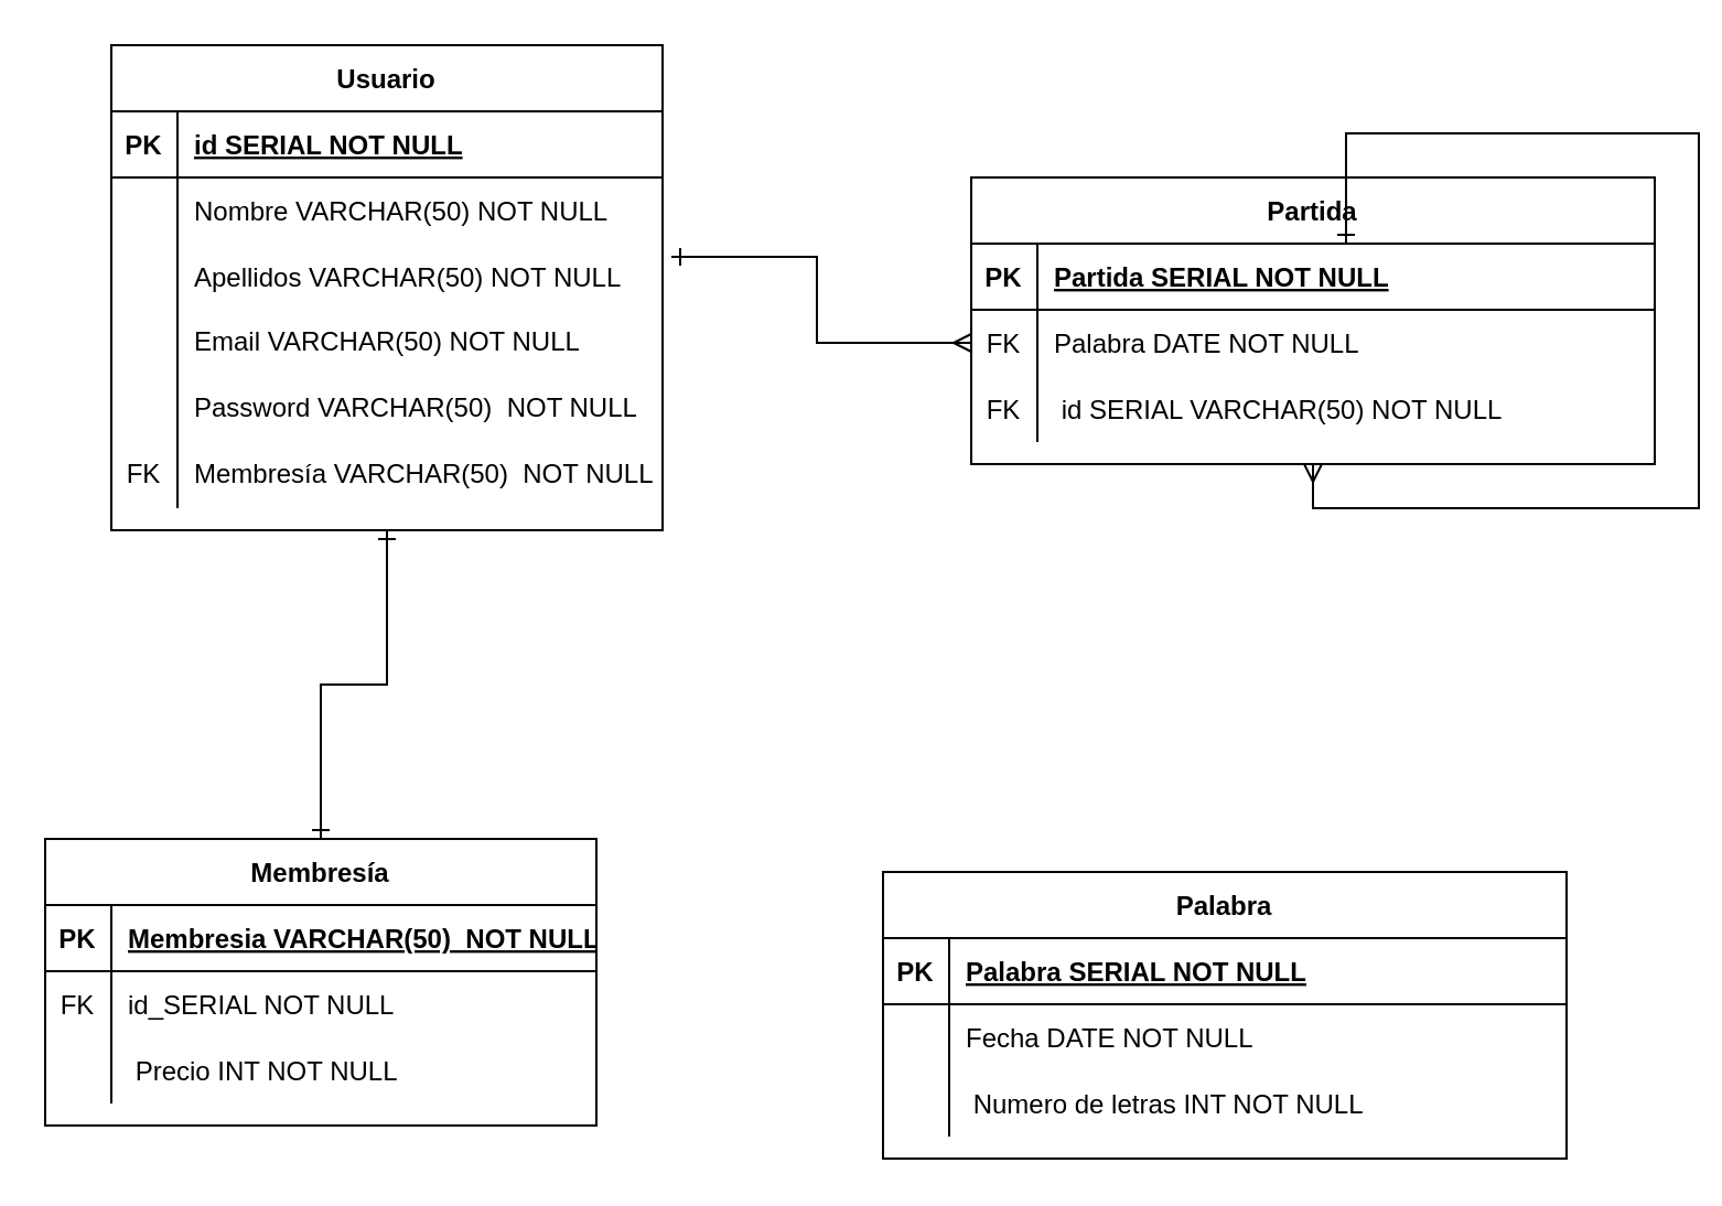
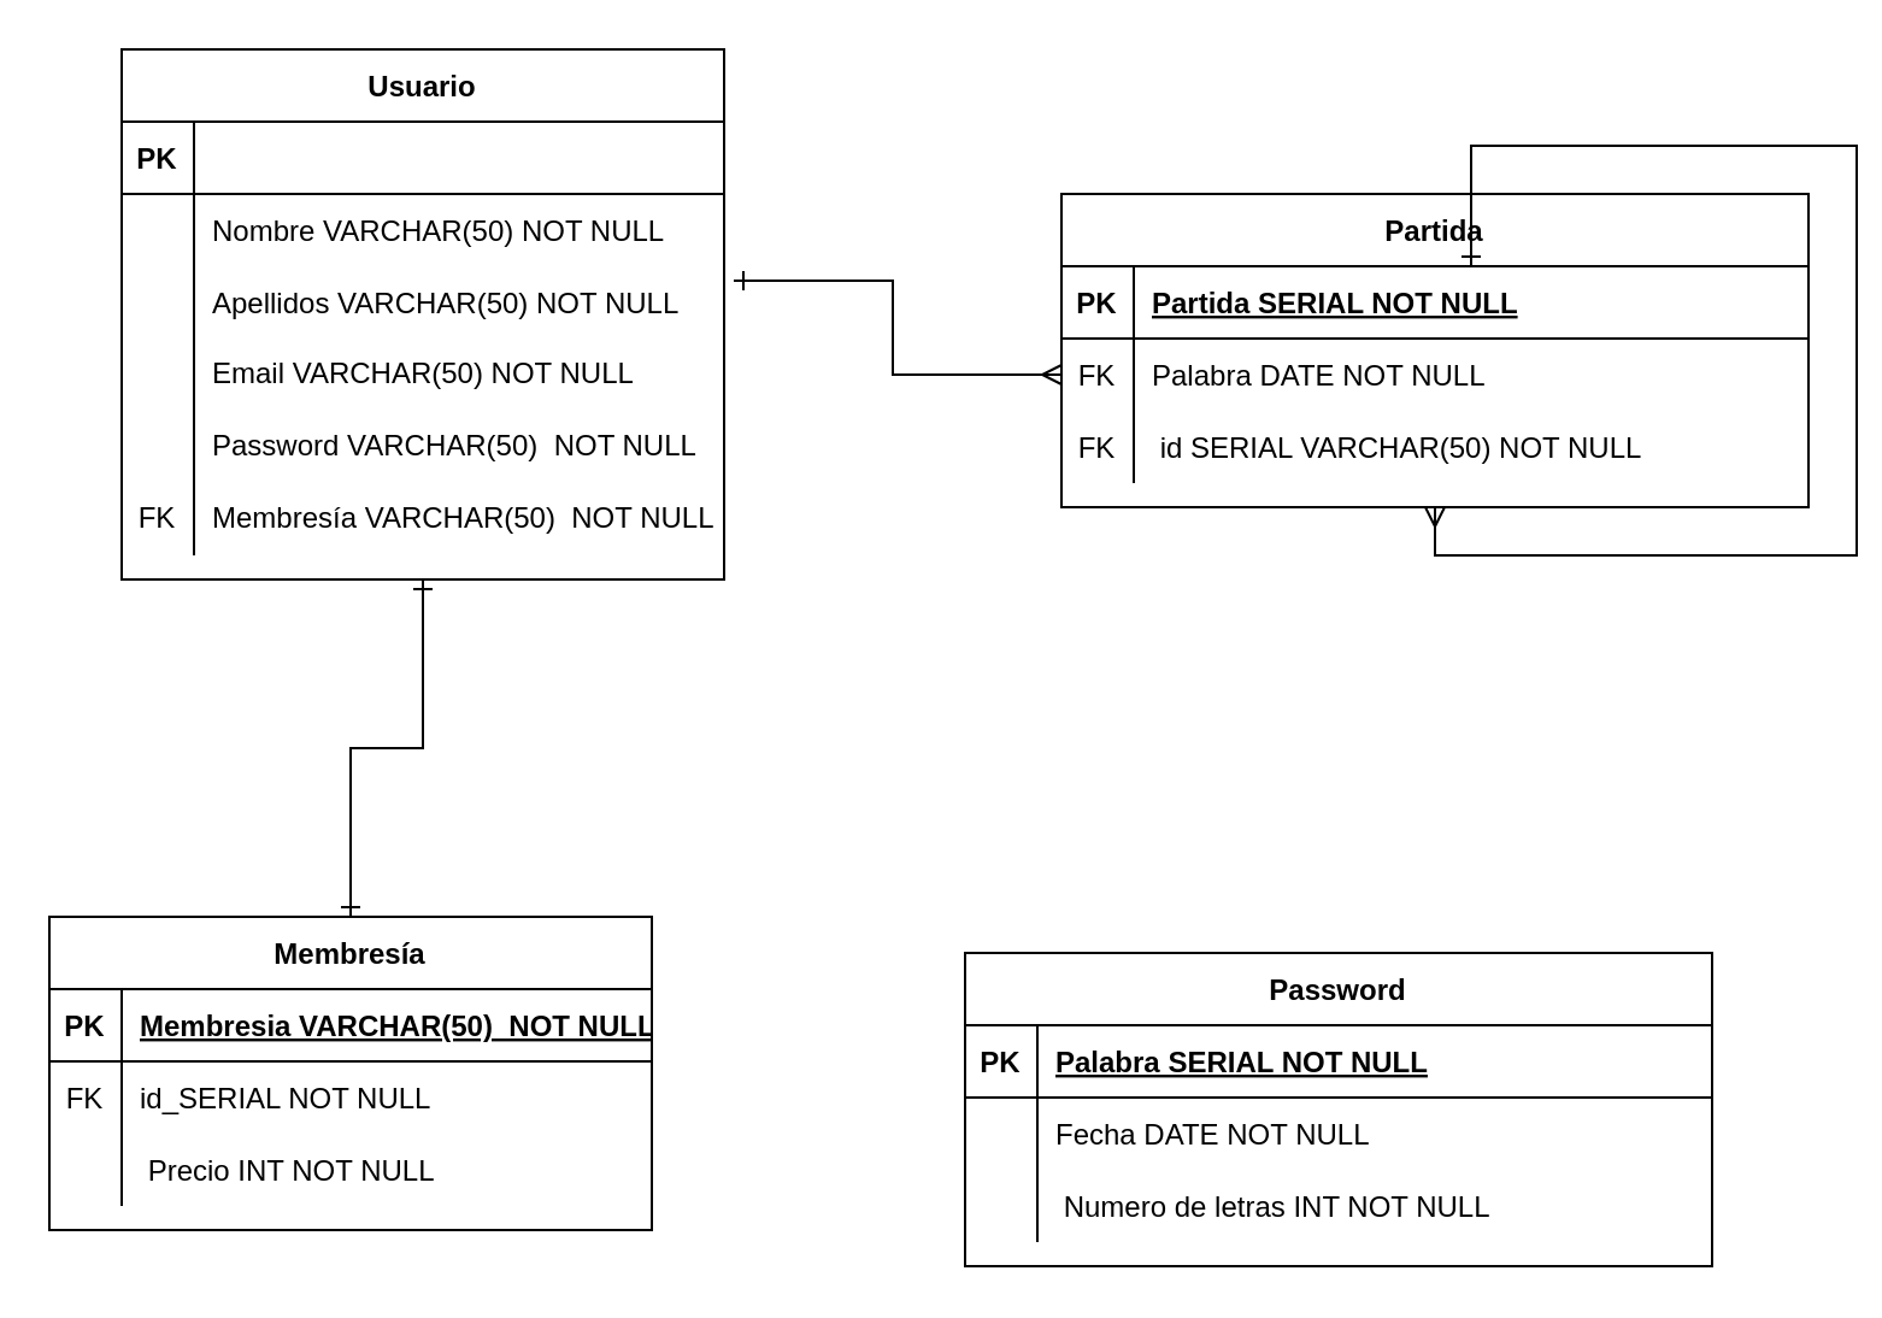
  <mxCell id="0" />
  <mxCell id="1" parent="0" />
  <mxCell id="2" style="edgeStyle=orthogonalEdgeStyle;rounded=0;orthogonalLoop=1;jettySize=auto;html=1;exitX=0.5;exitY=1;exitDx=0;exitDy=0;entryX=0.5;entryY=0;entryDx=0;entryDy=0;startArrow=ERone;startFill=0;endArrow=ERone;endFill=0;" edge="1" parent="1" source="3" target="44"><mxGeometry relative="1" as="geometry" /></mxCell>
  <mxCell id="3" value="Usuario" style="shape=table;startSize=30;container=1;collapsible=1;childLayout=tableLayout;fixedRows=1;rowLines=0;fontStyle=1;align=center;resizeLast=1;" parent="1" vertex="1"><mxGeometry x="50" y="20" width="250" height="220" as="geometry" /></mxCell>
  <mxCell id="4" value="" style="shape=partialRectangle;collapsible=0;dropTarget=0;pointerEvents=0;fillColor=none;points=[[0,0.5],[1,0.5]];portConstraint=eastwest;top=0;left=0;right=0;bottom=1;" parent="3" vertex="1"><mxGeometry y="30" width="250" height="30" as="geometry" /></mxCell>
  <mxCell id="5" value="PK" style="shape=partialRectangle;overflow=hidden;connectable=0;fillColor=none;top=0;left=0;bottom=0;right=0;fontStyle=1;" parent="4" vertex="1"><mxGeometry width="30" height="30" as="geometry"><mxRectangle width="30" height="30" as="alternateBounds" /></mxGeometry></mxCell>
- <mxCell id="6" value="id SERIAL NOT NULL " style="shape=partialRectangle;overflow=hidden;connectable=0;fillColor=none;top=0;left=0;bottom=0;right=0;align=left;spacingLeft=6;fontStyle=5;" parent="4" vertex="1"><mxGeometry x="30" width="220" height="30" as="geometry"><mxRectangle width="220" height="30" as="alternateBounds" /></mxGeometry></mxCell>
  <mxCell id="7" value="" style="shape=partialRectangle;collapsible=0;dropTarget=0;pointerEvents=0;fillColor=none;points=[[0,0.5],[1,0.5]];portConstraint=eastwest;top=0;left=0;right=0;bottom=0;" parent="3" vertex="1"><mxGeometry y="60" width="250" height="30" as="geometry" /></mxCell>
  <mxCell id="8" value="" style="shape=partialRectangle;overflow=hidden;connectable=0;fillColor=none;top=0;left=0;bottom=0;right=0;" parent="7" vertex="1"><mxGeometry width="30" height="30" as="geometry"><mxRectangle width="30" height="30" as="alternateBounds" /></mxGeometry></mxCell>
  <mxCell id="9" value="Nombre VARCHAR(50) NOT NULL" style="shape=partialRectangle;overflow=hidden;connectable=0;fillColor=none;top=0;left=0;bottom=0;right=0;align=left;spacingLeft=6;" parent="7" vertex="1"><mxGeometry x="30" width="220" height="30" as="geometry"><mxRectangle width="220" height="30" as="alternateBounds" /></mxGeometry></mxCell>
  <mxCell id="10" value="" style="shape=partialRectangle;collapsible=0;dropTarget=0;pointerEvents=0;fillColor=none;points=[[0,0.5],[1,0.5]];portConstraint=eastwest;top=0;left=0;right=0;bottom=0;" parent="3" vertex="1"><mxGeometry y="90" width="250" height="30" as="geometry" /></mxCell>
  <mxCell id="11" value="" style="shape=partialRectangle;overflow=hidden;connectable=0;fillColor=none;top=0;left=0;bottom=0;right=0;" parent="10" vertex="1"><mxGeometry width="30" height="30" as="geometry"><mxRectangle width="30" height="30" as="alternateBounds" /></mxGeometry></mxCell>
  <mxCell id="12" value="Apellidos VARCHAR(50) NOT NULL" style="shape=partialRectangle;overflow=hidden;connectable=0;fillColor=none;top=0;left=0;bottom=0;right=0;align=left;spacingLeft=6;" parent="10" vertex="1"><mxGeometry x="30" width="220" height="30" as="geometry"><mxRectangle width="220" height="30" as="alternateBounds" /></mxGeometry></mxCell>
  <mxCell id="13" value="" style="shape=tableRow;horizontal=0;startSize=0;swimlaneHead=0;swimlaneBody=0;fillColor=none;collapsible=0;dropTarget=0;points=[[0,0.5],[1,0.5]];portConstraint=eastwest;top=0;left=0;right=0;bottom=0;" parent="3" vertex="1"><mxGeometry y="120" width="250" height="30" as="geometry" /></mxCell>
  <mxCell id="14" value="" style="shape=partialRectangle;connectable=0;fillColor=none;top=0;left=0;bottom=0;right=0;editable=1;overflow=hidden;whiteSpace=wrap;html=1;" parent="13" vertex="1"><mxGeometry width="30" height="30" as="geometry"><mxRectangle width="30" height="30" as="alternateBounds" /></mxGeometry></mxCell>
  <mxCell id="15" value="Email VARCHAR(50) NOT NULL" style="shape=partialRectangle;connectable=0;fillColor=none;top=0;left=0;bottom=0;right=0;align=left;spacingLeft=6;overflow=hidden;whiteSpace=wrap;html=1;" parent="13" vertex="1"><mxGeometry x="30" width="220" height="30" as="geometry"><mxRectangle width="220" height="30" as="alternateBounds" /></mxGeometry></mxCell>
  <mxCell id="16" value="" style="shape=tableRow;horizontal=0;startSize=0;swimlaneHead=0;swimlaneBody=0;fillColor=none;collapsible=0;dropTarget=0;points=[[0,0.5],[1,0.5]];portConstraint=eastwest;top=0;left=0;right=0;bottom=0;" parent="3" vertex="1"><mxGeometry y="150" width="250" height="30" as="geometry" /></mxCell>
  <mxCell id="17" value="" style="shape=partialRectangle;connectable=0;fillColor=none;top=0;left=0;bottom=0;right=0;editable=1;overflow=hidden;whiteSpace=wrap;html=1;" parent="16" vertex="1"><mxGeometry width="30" height="30" as="geometry"><mxRectangle width="30" height="30" as="alternateBounds" /></mxGeometry></mxCell>
  <mxCell id="18" value="Password VARCHAR(50)&amp;nbsp; NOT NULL" style="shape=partialRectangle;connectable=0;fillColor=none;top=0;left=0;bottom=0;right=0;align=left;spacingLeft=6;overflow=hidden;whiteSpace=wrap;html=1;" parent="16" vertex="1"><mxGeometry x="30" width="220" height="30" as="geometry"><mxRectangle width="220" height="30" as="alternateBounds" /></mxGeometry></mxCell>
  <mxCell id="19" value="" style="shape=tableRow;horizontal=0;startSize=0;swimlaneHead=0;swimlaneBody=0;fillColor=none;collapsible=0;dropTarget=0;points=[[0,0.5],[1,0.5]];portConstraint=eastwest;top=0;left=0;right=0;bottom=0;" parent="3" vertex="1"><mxGeometry y="180" width="250" height="30" as="geometry" /></mxCell>
  <mxCell id="20" value="FK" style="shape=partialRectangle;connectable=0;fillColor=none;top=0;left=0;bottom=0;right=0;editable=1;overflow=hidden;whiteSpace=wrap;html=1;" parent="19" vertex="1"><mxGeometry width="30" height="30" as="geometry"><mxRectangle width="30" height="30" as="alternateBounds" /></mxGeometry></mxCell>
  <mxCell id="21" value="Membresía VARCHAR(50)&amp;nbsp; NOT NULL" style="shape=partialRectangle;connectable=0;fillColor=none;top=0;left=0;bottom=0;right=0;align=left;spacingLeft=6;overflow=hidden;whiteSpace=wrap;html=1;" parent="19" vertex="1"><mxGeometry x="30" width="220" height="30" as="geometry"><mxRectangle width="220" height="30" as="alternateBounds" /></mxGeometry></mxCell>
  <mxCell id="22" value="Partida" style="shape=table;startSize=30;container=1;collapsible=1;childLayout=tableLayout;fixedRows=1;rowLines=0;fontStyle=1;align=center;resizeLast=1;" parent="1" vertex="1"><mxGeometry x="440" y="80" width="310" height="130" as="geometry" /></mxCell>
  <mxCell id="23" value="" style="shape=partialRectangle;collapsible=0;dropTarget=0;pointerEvents=0;fillColor=none;points=[[0,0.5],[1,0.5]];portConstraint=eastwest;top=0;left=0;right=0;bottom=1;" parent="22" vertex="1"><mxGeometry y="30" width="310" height="30" as="geometry" /></mxCell>
  <mxCell id="24" value="PK" style="shape=partialRectangle;overflow=hidden;connectable=0;fillColor=none;top=0;left=0;bottom=0;right=0;fontStyle=1;" parent="23" vertex="1"><mxGeometry width="30" height="30" as="geometry"><mxRectangle width="30" height="30" as="alternateBounds" /></mxGeometry></mxCell>
  <mxCell id="25" value="Partida SERIAL NOT NULL " style="shape=partialRectangle;overflow=hidden;connectable=0;fillColor=none;top=0;left=0;bottom=0;right=0;align=left;spacingLeft=6;fontStyle=5;" parent="23" vertex="1"><mxGeometry x="30" width="280" height="30" as="geometry"><mxRectangle width="280" height="30" as="alternateBounds" /></mxGeometry></mxCell>
  <mxCell id="26" value="" style="shape=partialRectangle;collapsible=0;dropTarget=0;pointerEvents=0;fillColor=none;points=[[0,0.5],[1,0.5]];portConstraint=eastwest;top=0;left=0;right=0;bottom=0;" parent="22" vertex="1"><mxGeometry y="60" width="310" height="30" as="geometry" /></mxCell>
  <mxCell id="27" value="FK" style="shape=partialRectangle;overflow=hidden;connectable=0;fillColor=none;top=0;left=0;bottom=0;right=0;" parent="26" vertex="1"><mxGeometry width="30" height="30" as="geometry"><mxRectangle width="30" height="30" as="alternateBounds" /></mxGeometry></mxCell>
  <mxCell id="28" value="Palabra DATE NOT NULL" style="shape=partialRectangle;overflow=hidden;connectable=0;fillColor=none;top=0;left=0;bottom=0;right=0;align=left;spacingLeft=6;" parent="26" vertex="1"><mxGeometry x="30" width="280" height="30" as="geometry"><mxRectangle width="280" height="30" as="alternateBounds" /></mxGeometry></mxCell>
  <mxCell id="29" value="" style="shape=partialRectangle;collapsible=0;dropTarget=0;pointerEvents=0;fillColor=none;points=[[0,0.5],[1,0.5]];portConstraint=eastwest;top=0;left=0;right=0;bottom=0;" parent="22" vertex="1"><mxGeometry y="90" width="310" height="30" as="geometry" /></mxCell>
  <mxCell id="30" value="FK" style="shape=partialRectangle;overflow=hidden;connectable=0;fillColor=none;top=0;left=0;bottom=0;right=0;" parent="29" vertex="1"><mxGeometry width="30" height="30" as="geometry"><mxRectangle width="30" height="30" as="alternateBounds" /></mxGeometry></mxCell>
  <mxCell id="31" value=" id SERIAL VARCHAR(50) NOT NULL" style="shape=partialRectangle;overflow=hidden;connectable=0;fillColor=none;top=0;left=0;bottom=0;right=0;align=left;spacingLeft=6;" parent="29" vertex="1"><mxGeometry x="30" width="280" height="30" as="geometry"><mxRectangle width="280" height="30" as="alternateBounds" /></mxGeometry></mxCell>
- <mxCell id="32" value="Palabra" style="shape=table;startSize=30;container=1;collapsible=1;childLayout=tableLayout;fixedRows=1;rowLines=0;fontStyle=1;align=center;resizeLast=1;" parent="1" vertex="1"><mxGeometry x="400" y="395" width="310" height="130" as="geometry" /></mxCell>
+ <mxCell id="32" value="Password" style="shape=table;startSize=30;container=1;collapsible=1;childLayout=tableLayout;fixedRows=1;rowLines=0;fontStyle=1;align=center;resizeLast=1;" parent="1" vertex="1"><mxGeometry x="400" y="395" width="310" height="130" as="geometry" /></mxCell>
  <mxCell id="33" value="" style="shape=partialRectangle;collapsible=0;dropTarget=0;pointerEvents=0;fillColor=none;points=[[0,0.5],[1,0.5]];portConstraint=eastwest;top=0;left=0;right=0;bottom=1;" parent="32" vertex="1"><mxGeometry y="30" width="310" height="30" as="geometry" /></mxCell>
  <mxCell id="34" value="PK" style="shape=partialRectangle;overflow=hidden;connectable=0;fillColor=none;top=0;left=0;bottom=0;right=0;fontStyle=1;" parent="33" vertex="1"><mxGeometry width="30" height="30" as="geometry"><mxRectangle width="30" height="30" as="alternateBounds" /></mxGeometry></mxCell>
  <mxCell id="35" value="Palabra SERIAL NOT NULL " style="shape=partialRectangle;overflow=hidden;connectable=0;fillColor=none;top=0;left=0;bottom=0;right=0;align=left;spacingLeft=6;fontStyle=5;" parent="33" vertex="1"><mxGeometry x="30" width="280" height="30" as="geometry"><mxRectangle width="280" height="30" as="alternateBounds" /></mxGeometry></mxCell>
  <mxCell id="36" value="" style="shape=partialRectangle;collapsible=0;dropTarget=0;pointerEvents=0;fillColor=none;points=[[0,0.5],[1,0.5]];portConstraint=eastwest;top=0;left=0;right=0;bottom=0;" parent="32" vertex="1"><mxGeometry y="60" width="310" height="30" as="geometry" /></mxCell>
  <mxCell id="37" value="" style="shape=partialRectangle;overflow=hidden;connectable=0;fillColor=none;top=0;left=0;bottom=0;right=0;" parent="36" vertex="1"><mxGeometry width="30" height="30" as="geometry"><mxRectangle width="30" height="30" as="alternateBounds" /></mxGeometry></mxCell>
  <mxCell id="38" value="Fecha DATE NOT NULL" style="shape=partialRectangle;overflow=hidden;connectable=0;fillColor=none;top=0;left=0;bottom=0;right=0;align=left;spacingLeft=6;" parent="36" vertex="1"><mxGeometry x="30" width="280" height="30" as="geometry"><mxRectangle width="280" height="30" as="alternateBounds" /></mxGeometry></mxCell>
  <mxCell id="39" value="" style="shape=partialRectangle;collapsible=0;dropTarget=0;pointerEvents=0;fillColor=none;points=[[0,0.5],[1,0.5]];portConstraint=eastwest;top=0;left=0;right=0;bottom=0;" parent="32" vertex="1"><mxGeometry y="90" width="310" height="30" as="geometry" /></mxCell>
  <mxCell id="40" value="" style="shape=partialRectangle;overflow=hidden;connectable=0;fillColor=none;top=0;left=0;bottom=0;right=0;" parent="39" vertex="1"><mxGeometry width="30" height="30" as="geometry"><mxRectangle width="30" height="30" as="alternateBounds" /></mxGeometry></mxCell>
  <mxCell id="41" value=" Numero de letras INT NOT NULL" style="shape=partialRectangle;overflow=hidden;connectable=0;fillColor=none;top=0;left=0;bottom=0;right=0;align=left;spacingLeft=6;" parent="39" vertex="1"><mxGeometry x="30" width="280" height="30" as="geometry"><mxRectangle width="280" height="30" as="alternateBounds" /></mxGeometry></mxCell>
  <mxCell id="42" style="edgeStyle=orthogonalEdgeStyle;rounded=0;orthogonalLoop=1;jettySize=auto;html=1;exitX=0;exitY=0.5;exitDx=0;exitDy=0;entryX=1.016;entryY=0.2;entryDx=0;entryDy=0;entryPerimeter=0;endArrow=ERone;endFill=0;startArrow=ERmany;startFill=0;" parent="1" source="26" target="10" edge="1"><mxGeometry relative="1" as="geometry" /></mxCell>
  <mxCell id="43" style="edgeStyle=orthogonalEdgeStyle;rounded=0;orthogonalLoop=1;jettySize=auto;html=1;exitX=0.5;exitY=1;exitDx=0;exitDy=0;startArrow=ERmany;startFill=0;endArrow=ERone;endFill=0;" parent="1" source="22" target="25" edge="1"><mxGeometry relative="1" as="geometry" /></mxCell>
  <mxCell id="44" value="Membresía" style="shape=table;startSize=30;container=1;collapsible=1;childLayout=tableLayout;fixedRows=1;rowLines=0;fontStyle=1;align=center;resizeLast=1;" vertex="1" parent="1"><mxGeometry x="20" y="380" width="250" height="130" as="geometry" /></mxCell>
  <mxCell id="45" value="" style="shape=partialRectangle;collapsible=0;dropTarget=0;pointerEvents=0;fillColor=none;points=[[0,0.5],[1,0.5]];portConstraint=eastwest;top=0;left=0;right=0;bottom=1;" vertex="1" parent="44"><mxGeometry y="30" width="250" height="30" as="geometry" /></mxCell>
  <mxCell id="46" value="PK" style="shape=partialRectangle;overflow=hidden;connectable=0;fillColor=none;top=0;left=0;bottom=0;right=0;fontStyle=1;" vertex="1" parent="45"><mxGeometry width="30" height="30" as="geometry"><mxRectangle width="30" height="30" as="alternateBounds" /></mxGeometry></mxCell>
  <mxCell id="47" value="Membresia VARCHAR(50)  NOT NULL " style="shape=partialRectangle;overflow=hidden;connectable=0;fillColor=none;top=0;left=0;bottom=0;right=0;align=left;spacingLeft=6;fontStyle=5;" vertex="1" parent="45"><mxGeometry x="30" width="220" height="30" as="geometry"><mxRectangle width="220" height="30" as="alternateBounds" /></mxGeometry></mxCell>
  <mxCell id="48" value="" style="shape=partialRectangle;collapsible=0;dropTarget=0;pointerEvents=0;fillColor=none;points=[[0,0.5],[1,0.5]];portConstraint=eastwest;top=0;left=0;right=0;bottom=0;" vertex="1" parent="44"><mxGeometry y="60" width="250" height="30" as="geometry" /></mxCell>
  <mxCell id="49" value="FK" style="shape=partialRectangle;overflow=hidden;connectable=0;fillColor=none;top=0;left=0;bottom=0;right=0;" vertex="1" parent="48"><mxGeometry width="30" height="30" as="geometry"><mxRectangle width="30" height="30" as="alternateBounds" /></mxGeometry></mxCell>
  <mxCell id="50" value="id_SERIAL NOT NULL" style="shape=partialRectangle;overflow=hidden;connectable=0;fillColor=none;top=0;left=0;bottom=0;right=0;align=left;spacingLeft=6;" vertex="1" parent="48"><mxGeometry x="30" width="220" height="30" as="geometry"><mxRectangle width="220" height="30" as="alternateBounds" /></mxGeometry></mxCell>
  <mxCell id="51" value="" style="shape=partialRectangle;collapsible=0;dropTarget=0;pointerEvents=0;fillColor=none;points=[[0,0.5],[1,0.5]];portConstraint=eastwest;top=0;left=0;right=0;bottom=0;" vertex="1" parent="44"><mxGeometry y="90" width="250" height="30" as="geometry" /></mxCell>
  <mxCell id="52" value="" style="shape=partialRectangle;overflow=hidden;connectable=0;fillColor=none;top=0;left=0;bottom=0;right=0;" vertex="1" parent="51"><mxGeometry width="30" height="30" as="geometry"><mxRectangle width="30" height="30" as="alternateBounds" /></mxGeometry></mxCell>
  <mxCell id="53" value=" Precio INT NOT NULL" style="shape=partialRectangle;overflow=hidden;connectable=0;fillColor=none;top=0;left=0;bottom=0;right=0;align=left;spacingLeft=6;" vertex="1" parent="51"><mxGeometry x="30" width="220" height="30" as="geometry"><mxRectangle width="220" height="30" as="alternateBounds" /></mxGeometry></mxCell>
